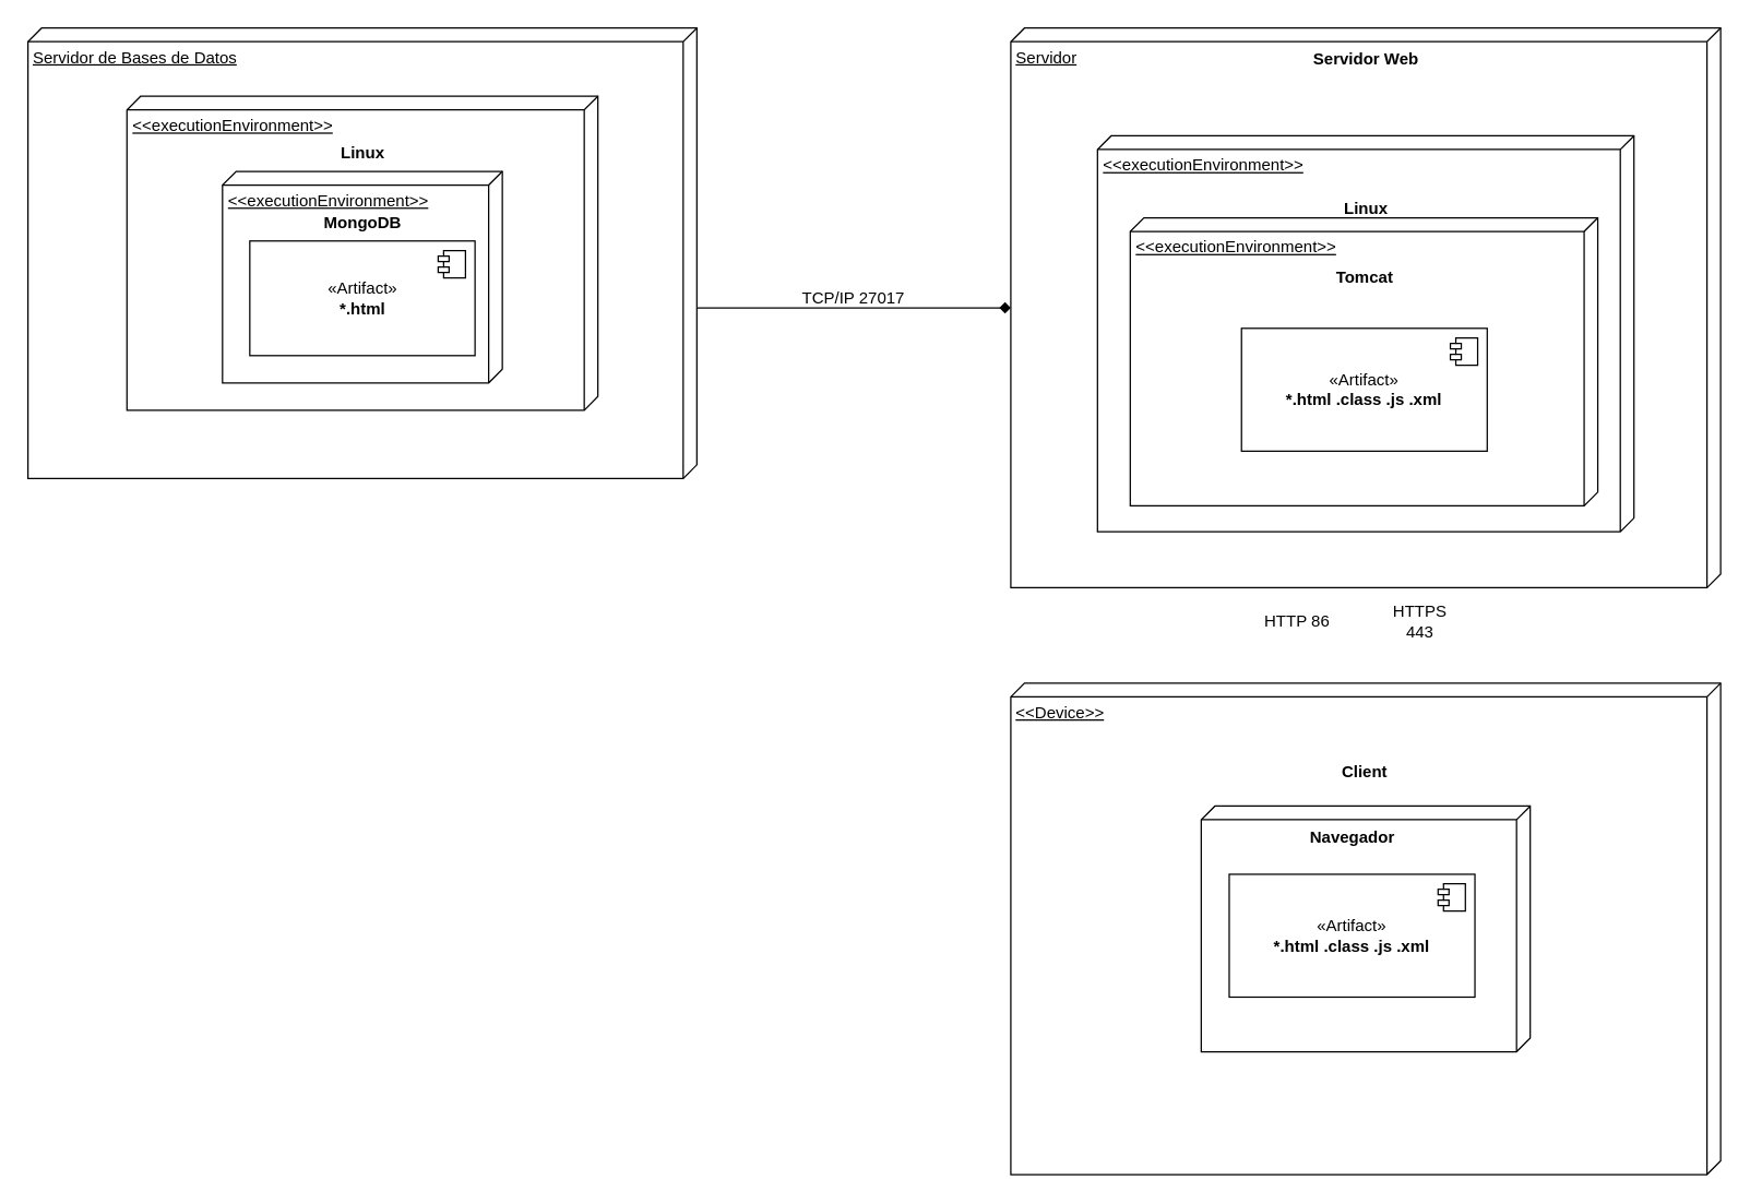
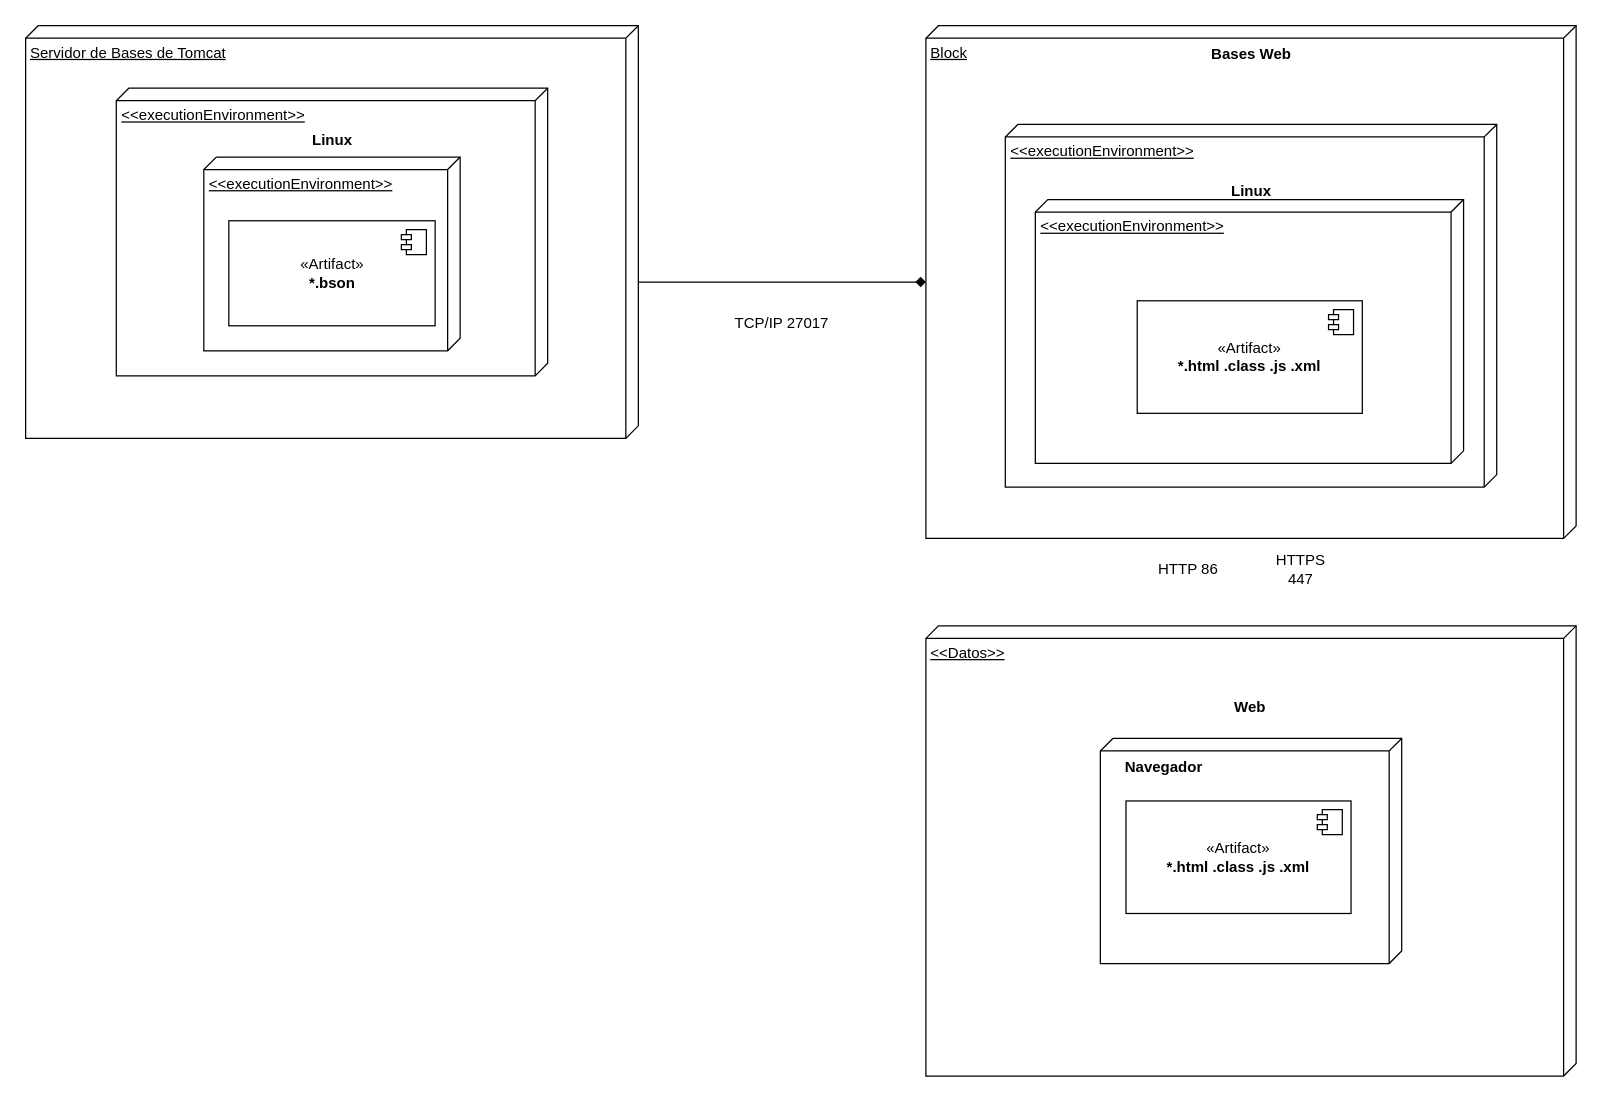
  <mxCell id="0" />
  <mxCell id="1" parent="0" />
  <mxCell id="2" style="edgeStyle=orthogonalEdgeStyle;rounded=0;orthogonalLoop=1;jettySize=auto;html=1;endArrow=diamond;" edge="1" parent="1" source="3" target="10"><mxGeometry relative="1" as="geometry"><Array as="points"><mxPoint x="560" y="225" /><mxPoint x="560" y="225" /></Array></mxGeometry></mxCell>
- <mxCell id="3" value="Servidor de Bases de Datos" style="verticalAlign=top;align=left;spacingTop=8;spacingLeft=2;spacingRight=12;shape=cube;size=10;direction=south;fontStyle=4;html=1;whiteSpace=wrap;" vertex="1" parent="1"><mxGeometry x="20" y="20" width="490" height="330" as="geometry" /></mxCell>
+ <mxCell id="3" value="Servidor de Bases de Tomcat" style="verticalAlign=top;align=left;spacingTop=8;spacingLeft=2;spacingRight=12;shape=cube;size=10;direction=south;fontStyle=4;html=1;whiteSpace=wrap;" vertex="1" parent="1"><mxGeometry x="20" y="20" width="490" height="330" as="geometry" /></mxCell>
  <mxCell id="4" value="&amp;lt;&amp;lt;executionEnvironment&amp;gt;&amp;gt;" style="verticalAlign=top;align=left;spacingTop=8;spacingLeft=2;spacingRight=12;shape=cube;size=10;direction=south;fontStyle=4;html=1;whiteSpace=wrap;" vertex="1" parent="1"><mxGeometry x="92.5" y="70" width="345" height="230" as="geometry" /></mxCell>
  <mxCell id="5" value="&amp;lt;&amp;lt;executionEnvironment&amp;gt;&amp;gt;" style="verticalAlign=top;align=left;spacingTop=8;spacingLeft=2;spacingRight=12;shape=cube;size=10;direction=south;fontStyle=4;html=1;whiteSpace=wrap;" vertex="1" parent="1"><mxGeometry x="162.5" y="125" width="205" height="155" as="geometry" /></mxCell>
  <mxCell id="6" value="Linux" style="text;align=center;fontStyle=1;verticalAlign=middle;spacingLeft=3;spacingRight=3;strokeColor=none;rotatable=0;points=[[0,0.5],[1,0.5]];portConstraint=eastwest;html=1;" vertex="1" parent="1"><mxGeometry x="225" y="99" width="80" height="26" as="geometry" /></mxCell>
- <mxCell id="7" value="MongoDB" style="text;align=center;fontStyle=1;verticalAlign=middle;spacingLeft=3;spacingRight=3;strokeColor=none;rotatable=0;points=[[0,0.5],[1,0.5]];portConstraint=eastwest;html=1;" vertex="1" parent="1"><mxGeometry x="225" y="150" width="80" height="26" as="geometry" /></mxCell>
- <mxCell id="8" value="«Artifact»&lt;br&gt;&lt;b&gt;*.html&lt;/b&gt;" style="html=1;dropTarget=0;whiteSpace=wrap;" vertex="1" parent="1"><mxGeometry x="182.5" y="176" width="165" height="84" as="geometry" /></mxCell>
+ <mxCell id="8" value="«Artifact»&lt;br&gt;&lt;b&gt;*.bson&lt;/b&gt;" style="html=1;dropTarget=0;whiteSpace=wrap;" vertex="1" parent="1"><mxGeometry x="182.5" y="176" width="165" height="84" as="geometry" /></mxCell>
  <mxCell id="9" value="" style="shape=module;jettyWidth=8;jettyHeight=4;" vertex="1" parent="8"><mxGeometry x="1" width="20" height="20" relative="1" as="geometry"><mxPoint x="-27" y="7" as="offset" /></mxGeometry></mxCell>
- <mxCell id="10" value="Servidor" style="verticalAlign=top;align=left;spacingTop=8;spacingLeft=2;spacingRight=12;shape=cube;size=10;direction=south;fontStyle=4;html=1;whiteSpace=wrap;" vertex="1" parent="1"><mxGeometry x="740" y="20" width="520" height="410" as="geometry" /></mxCell>
- <mxCell id="11" value="Servidor Web" style="text;align=center;fontStyle=1;verticalAlign=middle;spacingLeft=3;spacingRight=3;strokeColor=none;rotatable=0;points=[[0,0.5],[1,0.5]];portConstraint=eastwest;html=1;" vertex="1" parent="1"><mxGeometry x="960" y="30" width="80" height="26" as="geometry" /></mxCell>
+ <mxCell id="10" value="Block" style="verticalAlign=top;align=left;spacingTop=8;spacingLeft=2;spacingRight=12;shape=cube;size=10;direction=south;fontStyle=4;html=1;whiteSpace=wrap;" vertex="1" parent="1"><mxGeometry x="740" y="20" width="520" height="410" as="geometry" /></mxCell>
+ <mxCell id="11" value="Bases Web" style="text;align=center;fontStyle=1;verticalAlign=middle;spacingLeft=3;spacingRight=3;strokeColor=none;rotatable=0;points=[[0,0.5],[1,0.5]];portConstraint=eastwest;html=1;" vertex="1" parent="1"><mxGeometry x="960" y="30" width="80" height="26" as="geometry" /></mxCell>
  <mxCell id="12" value="&amp;lt;&amp;lt;executionEnvironment&amp;gt;&amp;gt;" style="verticalAlign=top;align=left;spacingTop=8;spacingLeft=2;spacingRight=12;shape=cube;size=10;direction=south;fontStyle=4;html=1;whiteSpace=wrap;" vertex="1" parent="1"><mxGeometry x="803.5" y="99" width="393" height="290" as="geometry" /></mxCell>
  <mxCell id="13" value="Linux" style="text;align=center;fontStyle=1;verticalAlign=middle;spacingLeft=3;spacingRight=3;strokeColor=none;rotatable=0;points=[[0,0.5],[1,0.5]];portConstraint=eastwest;html=1;" vertex="1" parent="1"><mxGeometry x="960" y="140" width="80" height="26" as="geometry" /></mxCell>
  <mxCell id="14" value="&amp;lt;&amp;lt;executionEnvironment&amp;gt;&amp;gt;" style="verticalAlign=top;align=left;spacingTop=8;spacingLeft=2;spacingRight=12;shape=cube;size=10;direction=south;fontStyle=4;html=1;whiteSpace=wrap;" vertex="1" parent="1"><mxGeometry x="827.5" y="159" width="342.5" height="211" as="geometry" /></mxCell>
- <mxCell id="15" value="Tomcat" style="text;align=center;fontStyle=1;verticalAlign=middle;spacingLeft=3;spacingRight=3;strokeColor=none;rotatable=0;points=[[0,0.5],[1,0.5]];portConstraint=eastwest;html=1;" vertex="1" parent="1"><mxGeometry x="958.75" y="190" width="80" height="26" as="geometry" /></mxCell>
  <mxCell id="16" value="«Artifact»&lt;br&gt;&lt;b&gt;*.html .class .js .xml&lt;/b&gt;" style="html=1;dropTarget=0;whiteSpace=wrap;" vertex="1" parent="1"><mxGeometry x="909" y="240" width="180" height="90" as="geometry" /></mxCell>
  <mxCell id="17" value="" style="shape=module;jettyWidth=8;jettyHeight=4;" vertex="1" parent="16"><mxGeometry x="1" width="20" height="20" relative="1" as="geometry"><mxPoint x="-27" y="7" as="offset" /></mxGeometry></mxCell>
- <mxCell id="18" value="&amp;lt;&amp;lt;Device&amp;gt;&amp;gt;" style="verticalAlign=top;align=left;spacingTop=8;spacingLeft=2;spacingRight=12;shape=cube;size=10;direction=south;fontStyle=4;html=1;whiteSpace=wrap;" vertex="1" parent="1"><mxGeometry x="740" y="500" width="520" height="360" as="geometry" /></mxCell>
+ <mxCell id="18" value="&amp;lt;&amp;lt;Datos&amp;gt;&amp;gt;" style="verticalAlign=top;align=left;spacingTop=8;spacingLeft=2;spacingRight=12;shape=cube;size=10;direction=south;fontStyle=4;html=1;whiteSpace=wrap;" vertex="1" parent="1"><mxGeometry x="740" y="500" width="520" height="360" as="geometry" /></mxCell>
  <mxCell id="19" value="" style="verticalAlign=top;align=left;spacingTop=8;spacingLeft=2;spacingRight=12;shape=cube;size=10;direction=south;fontStyle=4;html=1;whiteSpace=wrap;" vertex="1" parent="1"><mxGeometry x="879.5" y="590" width="241" height="180" as="geometry" /></mxCell>
- <mxCell id="20" value="Client" style="text;align=center;fontStyle=1;verticalAlign=middle;spacingLeft=3;spacingRight=3;strokeColor=none;rotatable=0;points=[[0,0.5],[1,0.5]];portConstraint=eastwest;html=1;" vertex="1" parent="1"><mxGeometry x="958.75" y="552" width="80" height="26" as="geometry" /></mxCell>
+ <mxCell id="20" value="Web" style="text;align=center;fontStyle=1;verticalAlign=middle;spacingLeft=3;spacingRight=3;strokeColor=none;rotatable=0;points=[[0,0.5],[1,0.5]];portConstraint=eastwest;html=1;" vertex="1" parent="1"><mxGeometry x="958.75" y="552" width="80" height="26" as="geometry" /></mxCell>
  <mxCell id="21" value="«Artifact»&lt;br&gt;&lt;b&gt;*.html .class .js .xml&lt;/b&gt;" style="html=1;dropTarget=0;whiteSpace=wrap;" vertex="1" parent="1"><mxGeometry x="900" y="640" width="180" height="90" as="geometry" /></mxCell>
  <mxCell id="22" value="" style="shape=module;jettyWidth=8;jettyHeight=4;" vertex="1" parent="21"><mxGeometry x="1" width="20" height="20" relative="1" as="geometry"><mxPoint x="-27" y="7" as="offset" /></mxGeometry></mxCell>
- <mxCell id="23" value="Navegador" style="text;align=center;fontStyle=1;verticalAlign=middle;spacingLeft=3;spacingRight=3;strokeColor=none;rotatable=0;points=[[0,0.5],[1,0.5]];portConstraint=eastwest;html=1;" vertex="1" parent="1"><mxGeometry x="950" y="600" width="80" height="26" as="geometry" /></mxCell>
- <mxCell id="24" value="TCP/IP 27017" style="text;html=1;align=center;verticalAlign=middle;whiteSpace=wrap;rounded=0;" vertex="1" parent="1"><mxGeometry x="570" y="203" width="110" height="30" as="geometry" /></mxCell>
+ <mxCell id="23" value="Navegador" style="text;align=center;fontStyle=1;verticalAlign=middle;spacingLeft=3;spacingRight=3;strokeColor=none;rotatable=0;points=[[0,0.5],[1,0.5]];portConstraint=eastwest;html=1;" vertex="1" parent="1"><mxGeometry x="890" y="600" width="80" height="26" as="geometry" /></mxCell>
+ <mxCell id="24" value="TCP/IP 27017" style="text;html=1;align=center;verticalAlign=middle;whiteSpace=wrap;rounded=0;" vertex="1" parent="1"><mxGeometry x="570" y="243" width="110" height="30" as="geometry" /></mxCell>
  <mxCell id="25" value="HTTP 86" style="text;html=1;align=center;verticalAlign=middle;whiteSpace=wrap;rounded=0;" vertex="1" parent="1"><mxGeometry x="920" y="440" width="60" height="30" as="geometry" /></mxCell>
- <mxCell id="26" value="HTTPS 443" style="text;html=1;align=center;verticalAlign=middle;whiteSpace=wrap;rounded=0;" vertex="1" parent="1"><mxGeometry x="1010" y="440" width="60" height="30" as="geometry" /></mxCell>
+ <mxCell id="26" value="HTTPS 447" style="text;html=1;align=center;verticalAlign=middle;whiteSpace=wrap;rounded=0;" vertex="1" parent="1"><mxGeometry x="1010" y="440" width="60" height="30" as="geometry" /></mxCell>
